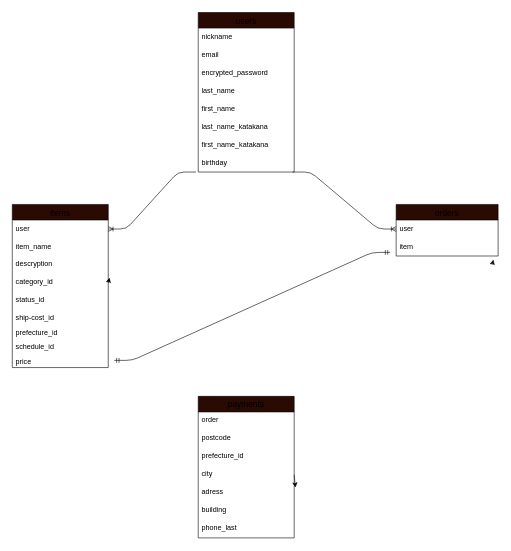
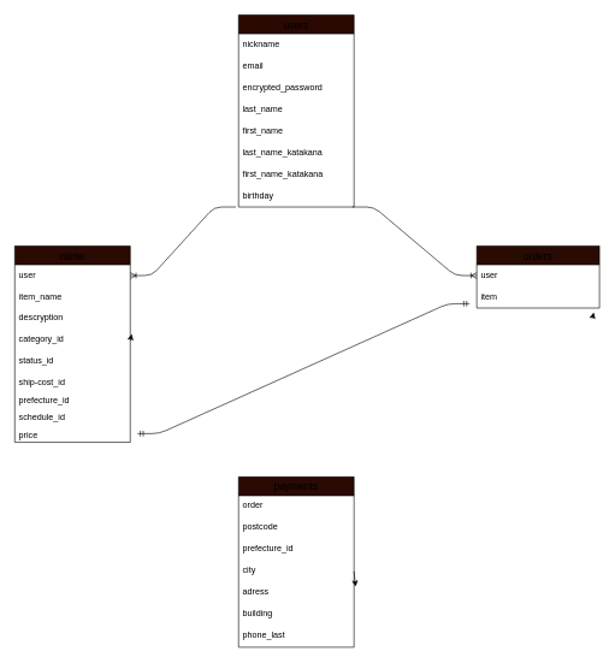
  <mxCell id="0" />
  <mxCell id="1" parent="0" />
  <mxCell id="2" value="users" style="swimlane;fontStyle=0;childLayout=stackLayout;horizontal=1;startSize=26;horizontalStack=0;resizeParent=1;resizeParentMax=0;resizeLast=0;collapsible=1;marginBottom=0;align=center;fontSize=14;fontFamily=Helvetica;fontColor=default;fillColor=#2A0902;gradientColor=none;" parent="1" vertex="1"><mxGeometry x="330" width="160" height="266" as="geometry" y="20" /></mxCell>
  <mxCell id="3" value="nickname" style="text;strokeColor=none;fillColor=none;spacingLeft=4;spacingRight=4;overflow=hidden;rotatable=0;points=[[0,0.5],[1,0.5]];portConstraint=eastwest;fontSize=12;fontFamily=Helvetica;fontColor=default;" parent="2" vertex="1"><mxGeometry y="26" width="160" height="30" as="geometry" /></mxCell>
  <mxCell id="4" value="email" style="text;strokeColor=none;fillColor=none;spacingLeft=4;spacingRight=4;overflow=hidden;rotatable=0;points=[[0,0.5],[1,0.5]];portConstraint=eastwest;fontSize=12;fontFamily=Helvetica;fontColor=default;" parent="2" vertex="1"><mxGeometry y="56" width="160" height="30" as="geometry" /></mxCell>
  <mxCell id="5" value="encrypted_password" style="text;strokeColor=none;fillColor=none;spacingLeft=4;spacingRight=4;overflow=hidden;rotatable=0;points=[[0,0.5],[1,0.5]];portConstraint=eastwest;fontSize=12;fontFamily=Helvetica;fontColor=default;" parent="2" vertex="1"><mxGeometry y="86" width="160" height="30" as="geometry" /></mxCell>
  <mxCell id="6" value="last_name" style="text;strokeColor=none;fillColor=none;spacingLeft=4;spacingRight=4;overflow=hidden;rotatable=0;points=[[0,0.5],[1,0.5]];portConstraint=eastwest;fontSize=12;fontFamily=Helvetica;fontColor=default;" parent="2" vertex="1"><mxGeometry y="116" width="160" height="30" as="geometry" /></mxCell>
  <mxCell id="7" value="first_name" style="text;strokeColor=none;fillColor=none;spacingLeft=4;spacingRight=4;overflow=hidden;rotatable=0;points=[[0,0.5],[1,0.5]];portConstraint=eastwest;fontSize=12;fontFamily=Helvetica;fontColor=default;" parent="2" vertex="1"><mxGeometry y="146" width="160" height="30" as="geometry" /></mxCell>
  <mxCell id="8" value="last_name_katakana" style="text;strokeColor=none;fillColor=none;spacingLeft=4;spacingRight=4;overflow=hidden;rotatable=0;points=[[0,0.5],[1,0.5]];portConstraint=eastwest;fontSize=12;fontFamily=Helvetica;fontColor=default;" parent="2" vertex="1"><mxGeometry y="176" width="160" height="30" as="geometry" /></mxCell>
  <mxCell id="9" value="first_name_katakana" style="text;strokeColor=none;fillColor=none;spacingLeft=4;spacingRight=4;overflow=hidden;rotatable=0;points=[[0,0.5],[1,0.5]];portConstraint=eastwest;fontSize=12;fontFamily=Helvetica;fontColor=default;" parent="2" vertex="1"><mxGeometry y="206" width="160" height="30" as="geometry" /></mxCell>
  <mxCell id="10" value="birthday" style="text;strokeColor=none;fillColor=none;spacingLeft=4;spacingRight=4;overflow=hidden;rotatable=0;points=[[0,0.5],[1,0.5]];portConstraint=eastwest;fontSize=12;fontFamily=Helvetica;fontColor=default;" parent="2" vertex="1"><mxGeometry y="236" width="160" height="30" as="geometry" /></mxCell>
  <mxCell id="11" value="" style="edgeStyle=entityRelationEdgeStyle;fontSize=12;html=1;endArrow=ERoneToMany;fontFamily=Helvetica;fontColor=default;entryX=0;entryY=0.5;entryDx=0;entryDy=0;exitX=0.984;exitY=1;exitDx=0;exitDy=0;exitPerimeter=0;" parent="1" source="10" target="24" edge="1"><mxGeometry width="100" height="100" relative="1" as="geometry"><mxPoint x="490" y="296" as="sourcePoint" /><mxPoint x="600" y="340" as="targetPoint" /></mxGeometry></mxCell>
- <mxCell id="12" value="items" style="swimlane;fontStyle=0;childLayout=stackLayout;horizontal=1;startSize=26;horizontalStack=0;resizeParent=1;resizeParentMax=0;resizeLast=0;collapsible=1;marginBottom=0;align=center;fontSize=14;fontFamily=Helvetica;fontColor=default;fillColor=#2A0A03;gradientColor=none;" parent="1" vertex="1"><mxGeometry y="340" width="160" height="272" as="geometry" x="20" /></mxCell>
+ <mxCell id="12" value="name" style="swimlane;fontStyle=0;childLayout=stackLayout;horizontal=1;startSize=26;horizontalStack=0;resizeParent=1;resizeParentMax=0;resizeLast=0;collapsible=1;marginBottom=0;align=center;fontSize=14;fontFamily=Helvetica;fontColor=default;fillColor=#2A0A03;gradientColor=none;" parent="1" vertex="1"><mxGeometry y="340" width="160" height="272" as="geometry" x="20" /></mxCell>
  <mxCell id="13" value="user" style="text;strokeColor=none;fillColor=none;spacingLeft=4;spacingRight=4;overflow=hidden;rotatable=0;points=[[0,0.5],[1,0.5]];portConstraint=eastwest;fontSize=12;fontFamily=Helvetica;fontColor=default;" parent="12" vertex="1"><mxGeometry y="26" width="160" height="30" as="geometry" /></mxCell>
  <mxCell id="14" value="item_name" style="text;strokeColor=none;fillColor=none;spacingLeft=4;spacingRight=4;overflow=hidden;rotatable=0;points=[[0,0.5],[1,0.5]];portConstraint=eastwest;fontSize=12;fontFamily=Helvetica;fontColor=default;" parent="12" vertex="1"><mxGeometry y="56" width="160" height="30" as="geometry" /></mxCell>
  <mxCell id="15" value="descryption" style="text;strokeColor=none;fillColor=none;spacingLeft=4;spacingRight=4;overflow=hidden;rotatable=0;points=[[0,0.5],[1,0.5]];portConstraint=eastwest;fontSize=12;fontFamily=Helvetica;fontColor=default;" parent="12" vertex="1"><mxGeometry y="86" width="160" height="30" as="geometry" /></mxCell>
  <mxCell id="16" style="edgeStyle=none;html=1;exitX=1;exitY=0.5;exitDx=0;exitDy=0;entryX=1.013;entryY=0.2;entryDx=0;entryDy=0;entryPerimeter=0;fontFamily=Helvetica;fontSize=12;fontColor=default;" parent="12" target="17" edge="1"><mxGeometry relative="1" as="geometry"><mxPoint x="160" y="131" as="sourcePoint" /></mxGeometry></mxCell>
  <mxCell id="17" value="category_id" style="text;strokeColor=none;fillColor=none;spacingLeft=4;spacingRight=4;overflow=hidden;rotatable=0;points=[[0,0.5],[1,0.5]];portConstraint=eastwest;fontSize=12;fontFamily=Helvetica;fontColor=default;" parent="12" vertex="1"><mxGeometry y="116" width="160" height="30" as="geometry" /></mxCell>
  <mxCell id="18" value="status_id" style="text;strokeColor=none;fillColor=none;spacingLeft=4;spacingRight=4;overflow=hidden;rotatable=0;points=[[0,0.5],[1,0.5]];portConstraint=eastwest;fontSize=12;fontFamily=Helvetica;fontColor=default;" parent="12" vertex="1"><mxGeometry y="146" width="160" height="30" as="geometry" /></mxCell>
  <mxCell id="19" value="ship-cost_id" style="text;strokeColor=none;fillColor=none;spacingLeft=4;spacingRight=4;overflow=hidden;rotatable=0;points=[[0,0.5],[1,0.5]];portConstraint=eastwest;fontSize=12;fontFamily=Helvetica;fontColor=default;" parent="12" vertex="1"><mxGeometry y="176" width="160" height="24" as="geometry" /></mxCell>
  <mxCell id="20" value="prefecture_id" style="text;strokeColor=none;fillColor=none;spacingLeft=4;spacingRight=4;overflow=hidden;rotatable=0;points=[[0,0.5],[1,0.5]];portConstraint=eastwest;fontSize=12;fontFamily=Helvetica;fontColor=default;" parent="12" vertex="1"><mxGeometry y="200" width="160" height="24" as="geometry" /></mxCell>
  <mxCell id="21" value="schedule_id" style="text;strokeColor=none;fillColor=none;spacingLeft=4;spacingRight=4;overflow=hidden;rotatable=0;points=[[0,0.5],[1,0.5]];portConstraint=eastwest;fontSize=12;fontFamily=Helvetica;fontColor=default;" parent="12" vertex="1"><mxGeometry y="224" width="160" height="24" as="geometry" /></mxCell>
  <mxCell id="22" value="price" style="text;strokeColor=none;fillColor=none;spacingLeft=4;spacingRight=4;overflow=hidden;rotatable=0;points=[[0,0.5],[1,0.5]];portConstraint=eastwest;fontSize=12;fontFamily=Helvetica;fontColor=default;" parent="12" vertex="1"><mxGeometry y="248" width="160" height="24" as="geometry" /></mxCell>
  <mxCell id="23" value="orders" style="swimlane;fontStyle=0;childLayout=stackLayout;horizontal=1;startSize=26;horizontalStack=0;resizeParent=1;resizeParentMax=0;resizeLast=0;collapsible=1;marginBottom=0;align=center;fontSize=14;fontFamily=Helvetica;fontColor=default;fillColor=#2A0B03;gradientColor=none;" parent="1" vertex="1"><mxGeometry x="660" y="340" width="170" height="86" as="geometry" /></mxCell>
  <mxCell id="24" value="user" style="text;strokeColor=none;fillColor=none;spacingLeft=4;spacingRight=4;overflow=hidden;rotatable=0;points=[[0,0.5],[1,0.5]];portConstraint=eastwest;fontSize=12;fontFamily=Helvetica;fontColor=default;" parent="23" vertex="1"><mxGeometry y="26" width="170" height="30" as="geometry" /></mxCell>
  <mxCell id="25" value="item" style="text;strokeColor=none;fillColor=none;spacingLeft=4;spacingRight=4;overflow=hidden;rotatable=0;points=[[0,0.5],[1,0.5]];portConstraint=eastwest;fontSize=12;fontFamily=Helvetica;fontColor=default;" parent="23" vertex="1"><mxGeometry y="56" width="170" height="30" as="geometry" /></mxCell>
  <mxCell id="26" style="edgeStyle=none;html=1;exitX=1;exitY=0.5;exitDx=0;exitDy=0;entryX=1.013;entryY=0.2;entryDx=0;entryDy=0;entryPerimeter=0;fontFamily=Helvetica;fontSize=12;fontColor=default;" parent="23" edge="1"><mxGeometry relative="1" as="geometry"><mxPoint x="160" y="101" as="sourcePoint" /><mxPoint x="162.08" y="92" as="targetPoint" /></mxGeometry></mxCell>
  <mxCell id="27" value="payments" style="swimlane;fontStyle=0;childLayout=stackLayout;horizontal=1;startSize=26;horizontalStack=0;resizeParent=1;resizeParentMax=0;resizeLast=0;collapsible=1;marginBottom=0;align=center;fontSize=14;fontFamily=Helvetica;fontColor=default;fillColor=#2A0A03;gradientColor=none;" parent="1" vertex="1"><mxGeometry x="330" y="660" width="160" height="236" as="geometry" /></mxCell>
  <mxCell id="28" value="order" style="text;strokeColor=none;fillColor=none;spacingLeft=4;spacingRight=4;overflow=hidden;rotatable=0;points=[[0,0.5],[1,0.5]];portConstraint=eastwest;fontSize=12;fontFamily=Helvetica;fontColor=default;" parent="27" vertex="1"><mxGeometry y="26" width="160" height="30" as="geometry" /></mxCell>
  <mxCell id="29" value="postcode" style="text;strokeColor=none;fillColor=none;spacingLeft=4;spacingRight=4;overflow=hidden;rotatable=0;points=[[0,0.5],[1,0.5]];portConstraint=eastwest;fontSize=12;fontFamily=Helvetica;fontColor=default;" parent="27" vertex="1"><mxGeometry y="56" width="160" height="30" as="geometry" /></mxCell>
  <mxCell id="30" value="prefecture_id" style="text;strokeColor=none;fillColor=none;spacingLeft=4;spacingRight=4;overflow=hidden;rotatable=0;points=[[0,0.5],[1,0.5]];portConstraint=eastwest;fontSize=12;fontFamily=Helvetica;fontColor=default;" parent="27" vertex="1"><mxGeometry y="86" width="160" height="30" as="geometry" /></mxCell>
  <mxCell id="31" style="edgeStyle=none;html=1;exitX=1;exitY=0.5;exitDx=0;exitDy=0;entryX=1.013;entryY=0.2;entryDx=0;entryDy=0;entryPerimeter=0;fontFamily=Helvetica;fontSize=12;fontColor=default;" parent="27" source="32" target="33" edge="1"><mxGeometry relative="1" as="geometry" /></mxCell>
  <mxCell id="32" value="city" style="text;strokeColor=none;fillColor=none;spacingLeft=4;spacingRight=4;overflow=hidden;rotatable=0;points=[[0,0.5],[1,0.5]];portConstraint=eastwest;fontSize=12;fontFamily=Helvetica;fontColor=default;" parent="27" vertex="1"><mxGeometry y="116" width="160" height="30" as="geometry" /></mxCell>
  <mxCell id="33" value="adress" style="text;strokeColor=none;fillColor=none;spacingLeft=4;spacingRight=4;overflow=hidden;rotatable=0;points=[[0,0.5],[1,0.5]];portConstraint=eastwest;fontSize=12;fontFamily=Helvetica;fontColor=default;" parent="27" vertex="1"><mxGeometry y="146" width="160" height="30" as="geometry" /></mxCell>
  <mxCell id="34" value="building" style="text;strokeColor=none;fillColor=none;spacingLeft=4;spacingRight=4;overflow=hidden;rotatable=0;points=[[0,0.5],[1,0.5]];portConstraint=eastwest;fontSize=12;fontFamily=Helvetica;fontColor=default;" parent="27" vertex="1"><mxGeometry y="176" width="160" height="30" as="geometry" /></mxCell>
  <mxCell id="35" value="phone_last" style="text;strokeColor=none;fillColor=none;spacingLeft=4;spacingRight=4;overflow=hidden;rotatable=0;points=[[0,0.5],[1,0.5]];portConstraint=eastwest;fontSize=12;fontFamily=Helvetica;fontColor=default;" parent="27" vertex="1"><mxGeometry y="206" width="160" height="30" as="geometry" /></mxCell>
  <mxCell id="36" value="" style="edgeStyle=entityRelationEdgeStyle;fontSize=12;html=1;endArrow=ERoneToMany;fontFamily=Helvetica;fontColor=default;entryX=1;entryY=0.5;entryDx=0;entryDy=0;exitX=-0.023;exitY=1;exitDx=0;exitDy=0;exitPerimeter=0;" parent="1" source="10" target="13" edge="1"><mxGeometry width="100" height="100" relative="1" as="geometry"><mxPoint x="220" y="260" as="sourcePoint" /><mxPoint x="360" y="340" as="targetPoint" /></mxGeometry></mxCell>
  <mxCell id="37" value="" style="edgeStyle=entityRelationEdgeStyle;fontSize=12;html=1;endArrow=ERmandOne;startArrow=ERmandOne;fontFamily=Helvetica;fontColor=default;" parent="1" edge="1"><mxGeometry width="100" height="100" relative="1" as="geometry"><mxPoint x="190" y="600" as="sourcePoint" /><mxPoint x="650" y="420" as="targetPoint" /></mxGeometry></mxCell>
